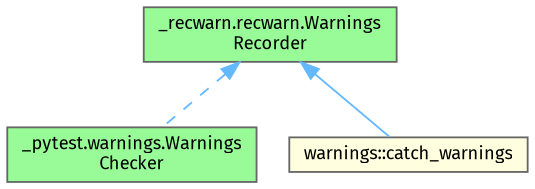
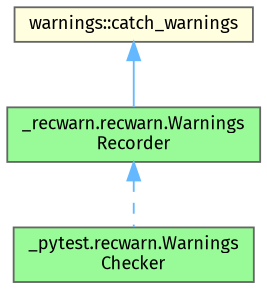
  digraph {
    fontname="Fira Sans"
    node [color=gray40 fillcolor=palegreen fontname="Fira Sans" fontsize=10 shape=box style=filled]
    edge [color=steelblue1 dir=back fontname="Fira Sans" fontsize=10 labelfontname=Helvetica labelfontsize=10]
-   n1 [fontcolor=black height=0.2 label="_pytest.warnings.Warnings\lChecker" width=0.4]
+   n1 [fontcolor=black height=0.2 label="_pytest.recwarn.Warnings\lChecker" width=0.4]
    n2 [height=0.2 label="_recwarn.recwarn.Warnings\lRecorder" width=0.4]
    n3 [fillcolor=lightyellow height=0.2 label="warnings::catch_warnings" width=0.4]
    n2 -> n1 [style=dashed]
-   n2 -> n3 [style=solid]
+   n3 -> n2 [style=solid]
  }
